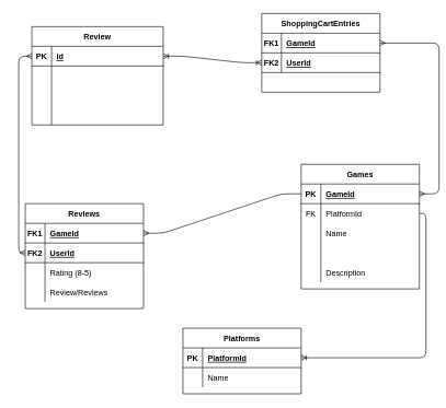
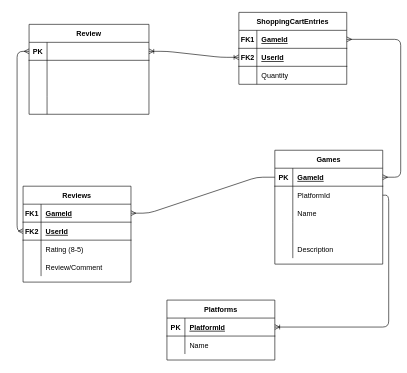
  <mxCell id="0" />
  <mxCell id="1" parent="0" />
  <mxCell id="2" value="Review" style="shape=table;startSize=30;container=1;collapsible=1;childLayout=tableLayout;fixedRows=1;rowLines=0;fontStyle=1;align=center;resizeLast=1;" vertex="1" parent="1"><mxGeometry x="30" y="40" width="200" height="150" as="geometry" /></mxCell>
  <mxCell id="3" value="" style="shape=partialRectangle;collapsible=0;dropTarget=0;pointerEvents=0;fillColor=none;top=0;left=0;bottom=1;right=0;points=[[0,0.5],[1,0.5]];portConstraint=eastwest;" vertex="1" parent="2"><mxGeometry y="30" width="200" height="30" as="geometry" /></mxCell>
  <mxCell id="4" value="PK" style="shape=partialRectangle;connectable=0;fillColor=none;top=0;left=0;bottom=0;right=0;fontStyle=1;overflow=hidden;" vertex="1" parent="3"><mxGeometry width="30" height="30" as="geometry" /></mxCell>
- <mxCell id="5" value="id" style="shape=partialRectangle;connectable=0;fillColor=none;top=0;left=0;bottom=0;right=0;align=left;spacingLeft=6;fontStyle=5;overflow=hidden;" vertex="1" parent="3"><mxGeometry x="30" width="170" height="30" as="geometry" /></mxCell>
  <mxCell id="6" value="" style="shape=partialRectangle;collapsible=0;dropTarget=0;pointerEvents=0;fillColor=none;top=0;left=0;bottom=0;right=0;points=[[0,0.5],[1,0.5]];portConstraint=eastwest;" vertex="1" parent="2"><mxGeometry y="60" width="200" height="30" as="geometry" /></mxCell>
  <mxCell id="7" value="" style="shape=partialRectangle;connectable=0;fillColor=none;top=0;left=0;bottom=0;right=0;editable=1;overflow=hidden;" vertex="1" parent="6"><mxGeometry width="30" height="30" as="geometry" /></mxCell>
  <mxCell id="8" value="" style="shape=partialRectangle;collapsible=0;dropTarget=0;pointerEvents=0;fillColor=none;top=0;left=0;bottom=0;right=0;points=[[0,0.5],[1,0.5]];portConstraint=eastwest;" vertex="1" parent="2"><mxGeometry y="90" width="200" height="30" as="geometry" /></mxCell>
  <mxCell id="9" value="" style="shape=partialRectangle;connectable=0;fillColor=none;top=0;left=0;bottom=0;right=0;editable=1;overflow=hidden;" vertex="1" parent="8"><mxGeometry width="30" height="30" as="geometry" /></mxCell>
  <mxCell id="10" value="" style="shape=partialRectangle;connectable=0;fillColor=none;top=0;left=0;bottom=0;right=0;align=left;spacingLeft=6;overflow=hidden;" vertex="1" parent="8"><mxGeometry x="30" width="170" height="30" as="geometry" /></mxCell>
  <mxCell id="11" value="" style="shape=partialRectangle;collapsible=0;dropTarget=0;pointerEvents=0;fillColor=none;top=0;left=0;bottom=0;right=0;points=[[0,0.5],[1,0.5]];portConstraint=eastwest;" vertex="1" parent="2"><mxGeometry y="120" width="200" height="30" as="geometry" /></mxCell>
  <mxCell id="12" value="" style="shape=partialRectangle;connectable=0;fillColor=none;top=0;left=0;bottom=0;right=0;editable=1;overflow=hidden;" vertex="1" parent="11"><mxGeometry width="30" height="30" as="geometry" /></mxCell>
  <mxCell id="13" value="" style="shape=partialRectangle;connectable=0;fillColor=none;top=0;left=0;bottom=0;right=0;align=left;spacingLeft=6;overflow=hidden;" vertex="1" parent="11"><mxGeometry x="30" width="170" height="30" as="geometry" /></mxCell>
  <mxCell id="14" value="Games" style="shape=table;startSize=30;container=1;collapsible=1;childLayout=tableLayout;fixedRows=1;rowLines=0;fontStyle=1;align=center;resizeLast=1;" vertex="1" parent="1"><mxGeometry x="440" y="250" width="180" height="190" as="geometry" /></mxCell>
  <mxCell id="15" value="" style="shape=partialRectangle;collapsible=0;dropTarget=0;pointerEvents=0;fillColor=none;top=0;left=0;bottom=1;right=0;points=[[0,0.5],[1,0.5]];portConstraint=eastwest;" vertex="1" parent="14"><mxGeometry y="30" width="180" height="30" as="geometry" /></mxCell>
  <mxCell id="16" value="PK" style="shape=partialRectangle;connectable=0;fillColor=none;top=0;left=0;bottom=0;right=0;fontStyle=1;overflow=hidden;" vertex="1" parent="15"><mxGeometry width="30" height="30" as="geometry" /></mxCell>
  <mxCell id="17" value="GameId" style="shape=partialRectangle;connectable=0;fillColor=none;top=0;left=0;bottom=0;right=0;align=left;spacingLeft=6;fontStyle=5;overflow=hidden;" vertex="1" parent="15"><mxGeometry x="30" width="150" height="30" as="geometry" /></mxCell>
  <mxCell id="18" value="" style="shape=partialRectangle;collapsible=0;dropTarget=0;pointerEvents=0;fillColor=none;top=0;left=0;bottom=0;right=0;points=[[0,0.5],[1,0.5]];portConstraint=eastwest;" vertex="1" parent="14"><mxGeometry y="60" width="180" height="30" as="geometry" /></mxCell>
- <mxCell id="19" value="FK" style="shape=partialRectangle;connectable=0;fillColor=none;top=0;left=0;bottom=0;right=0;fontStyle=0;overflow=hidden;" vertex="1" parent="18"><mxGeometry width="30" height="30" as="geometry" /></mxCell>
  <mxCell id="20" value="PlatformId" style="shape=partialRectangle;connectable=0;fillColor=none;top=0;left=0;bottom=0;right=0;align=left;spacingLeft=6;fontStyle=0;overflow=hidden;" vertex="1" parent="18"><mxGeometry x="30" width="150" height="30" as="geometry" /></mxCell>
  <mxCell id="21" value="" style="shape=partialRectangle;collapsible=0;dropTarget=0;pointerEvents=0;fillColor=none;top=0;left=0;bottom=0;right=0;points=[[0,0.5],[1,0.5]];portConstraint=eastwest;" vertex="1" parent="14"><mxGeometry y="90" width="180" height="30" as="geometry" /></mxCell>
  <mxCell id="22" value="" style="shape=partialRectangle;connectable=0;fillColor=none;top=0;left=0;bottom=0;right=0;editable=1;overflow=hidden;" vertex="1" parent="21"><mxGeometry width="30" height="30" as="geometry" /></mxCell>
  <mxCell id="23" value="Name" style="shape=partialRectangle;connectable=0;fillColor=none;top=0;left=0;bottom=0;right=0;align=left;spacingLeft=6;overflow=hidden;" vertex="1" parent="21"><mxGeometry x="30" width="150" height="30" as="geometry" /></mxCell>
  <mxCell id="24" value="" style="shape=partialRectangle;collapsible=0;dropTarget=0;pointerEvents=0;fillColor=none;top=0;left=0;bottom=0;right=0;points=[[0,0.5],[1,0.5]];portConstraint=eastwest;" vertex="1" parent="14"><mxGeometry y="120" width="180" height="30" as="geometry" /></mxCell>
  <mxCell id="25" value="" style="shape=partialRectangle;connectable=0;fillColor=none;top=0;left=0;bottom=0;right=0;editable=1;overflow=hidden;" vertex="1" parent="24"><mxGeometry width="30" height="30" as="geometry" /></mxCell>
  <mxCell id="26" value="" style="shape=partialRectangle;collapsible=0;dropTarget=0;pointerEvents=0;fillColor=none;top=0;left=0;bottom=0;right=0;points=[[0,0.5],[1,0.5]];portConstraint=eastwest;" vertex="1" parent="14"><mxGeometry y="150" width="180" height="30" as="geometry" /></mxCell>
  <mxCell id="27" value="" style="shape=partialRectangle;connectable=0;fillColor=none;top=0;left=0;bottom=0;right=0;editable=1;overflow=hidden;" vertex="1" parent="26"><mxGeometry width="30" height="30" as="geometry" /></mxCell>
  <mxCell id="28" value="Description" style="shape=partialRectangle;connectable=0;fillColor=none;top=0;left=0;bottom=0;right=0;align=left;spacingLeft=6;overflow=hidden;" vertex="1" parent="26"><mxGeometry x="30" width="150" height="30" as="geometry" /></mxCell>
  <mxCell id="29" value="ShoppingCartEntries" style="shape=table;startSize=30;container=1;collapsible=1;childLayout=tableLayout;fixedRows=1;rowLines=0;fontStyle=1;align=center;resizeLast=1;" vertex="1" parent="1"><mxGeometry x="380" y="20" width="180" height="120" as="geometry" /></mxCell>
  <mxCell id="30" value="" style="shape=partialRectangle;collapsible=0;dropTarget=0;pointerEvents=0;fillColor=none;top=0;left=0;bottom=1;right=0;points=[[0,0.5],[1,0.5]];portConstraint=eastwest;" vertex="1" parent="29"><mxGeometry y="30" width="180" height="30" as="geometry" /></mxCell>
  <mxCell id="31" value="FK1" style="shape=partialRectangle;connectable=0;fillColor=none;top=0;left=0;bottom=0;right=0;fontStyle=1;overflow=hidden;" vertex="1" parent="30"><mxGeometry width="30" height="30" as="geometry" /></mxCell>
  <mxCell id="32" value="GameId" style="shape=partialRectangle;connectable=0;fillColor=none;top=0;left=0;bottom=0;right=0;align=left;spacingLeft=6;fontStyle=5;overflow=hidden;" vertex="1" parent="30"><mxGeometry x="30" width="150" height="30" as="geometry" /></mxCell>
  <mxCell id="33" value="" style="shape=partialRectangle;collapsible=0;dropTarget=0;pointerEvents=0;fillColor=none;top=0;left=0;bottom=1;right=0;points=[[0,0.5],[1,0.5]];portConstraint=eastwest;" vertex="1" parent="29"><mxGeometry y="60" width="180" height="30" as="geometry" /></mxCell>
  <mxCell id="34" value="FK2" style="shape=partialRectangle;connectable=0;fillColor=none;top=0;left=0;bottom=0;right=0;fontStyle=1;overflow=hidden;" vertex="1" parent="33"><mxGeometry width="30" height="30" as="geometry" /></mxCell>
  <mxCell id="35" value="UserId" style="shape=partialRectangle;connectable=0;fillColor=none;top=0;left=0;bottom=0;right=0;align=left;spacingLeft=6;fontStyle=5;overflow=hidden;" vertex="1" parent="33"><mxGeometry x="30" width="150" height="30" as="geometry" /></mxCell>
  <mxCell id="36" value="" style="shape=partialRectangle;collapsible=0;dropTarget=0;pointerEvents=0;fillColor=none;top=0;left=0;bottom=0;right=0;points=[[0,0.5],[1,0.5]];portConstraint=eastwest;" vertex="1" parent="29"><mxGeometry y="90" width="180" height="30" as="geometry" /></mxCell>
  <mxCell id="37" value="" style="shape=partialRectangle;connectable=0;fillColor=none;top=0;left=0;bottom=0;right=0;editable=1;overflow=hidden;" vertex="1" parent="36"><mxGeometry width="30" height="30" as="geometry" /></mxCell>
+ <mxCell id="38" value="Quantity" style="shape=partialRectangle;connectable=0;fillColor=none;top=0;left=0;bottom=0;right=0;align=left;spacingLeft=6;overflow=hidden;" vertex="1" parent="36"><mxGeometry x="30" width="150" height="30" as="geometry" /></mxCell>
  <mxCell id="39" value="Reviews" style="shape=table;startSize=30;container=1;collapsible=1;childLayout=tableLayout;fixedRows=1;rowLines=0;fontStyle=1;align=center;resizeLast=1;" vertex="1" parent="1"><mxGeometry x="20" y="310" width="180" height="160" as="geometry" /></mxCell>
  <mxCell id="40" value="" style="shape=partialRectangle;collapsible=0;dropTarget=0;pointerEvents=0;fillColor=none;top=0;left=0;bottom=1;right=0;points=[[0,0.5],[1,0.5]];portConstraint=eastwest;" vertex="1" parent="39"><mxGeometry y="30" width="180" height="30" as="geometry" /></mxCell>
  <mxCell id="41" value="FK1" style="shape=partialRectangle;connectable=0;fillColor=none;top=0;left=0;bottom=0;right=0;fontStyle=1;overflow=hidden;" vertex="1" parent="40"><mxGeometry width="30" height="30" as="geometry" /></mxCell>
  <mxCell id="42" value="GameId" style="shape=partialRectangle;connectable=0;fillColor=none;top=0;left=0;bottom=0;right=0;align=left;spacingLeft=6;fontStyle=5;overflow=hidden;" vertex="1" parent="40"><mxGeometry x="30" width="150" height="30" as="geometry" /></mxCell>
  <mxCell id="43" value="" style="shape=partialRectangle;collapsible=0;dropTarget=0;pointerEvents=0;fillColor=none;top=0;left=0;bottom=1;right=0;points=[[0,0.5],[1,0.5]];portConstraint=eastwest;" vertex="1" parent="39"><mxGeometry y="60" width="180" height="30" as="geometry" /></mxCell>
  <mxCell id="44" value="FK2" style="shape=partialRectangle;connectable=0;fillColor=none;top=0;left=0;bottom=0;right=0;fontStyle=1;overflow=hidden;" vertex="1" parent="43"><mxGeometry width="30" height="30" as="geometry" /></mxCell>
  <mxCell id="45" value="UserId" style="shape=partialRectangle;connectable=0;fillColor=none;top=0;left=0;bottom=0;right=0;align=left;spacingLeft=6;fontStyle=5;overflow=hidden;" vertex="1" parent="43"><mxGeometry x="30" width="150" height="30" as="geometry" /></mxCell>
  <mxCell id="46" value="" style="shape=partialRectangle;collapsible=0;dropTarget=0;pointerEvents=0;fillColor=none;top=0;left=0;bottom=0;right=0;points=[[0,0.5],[1,0.5]];portConstraint=eastwest;" vertex="1" parent="39"><mxGeometry y="90" width="180" height="30" as="geometry" /></mxCell>
  <mxCell id="47" value="" style="shape=partialRectangle;connectable=0;fillColor=none;top=0;left=0;bottom=0;right=0;editable=1;overflow=hidden;" vertex="1" parent="46"><mxGeometry width="30" height="30" as="geometry" /></mxCell>
  <mxCell id="48" value="Rating (8-5)" style="shape=partialRectangle;connectable=0;fillColor=none;top=0;left=0;bottom=0;right=0;align=left;spacingLeft=6;overflow=hidden;" vertex="1" parent="46"><mxGeometry x="30" width="150" height="30" as="geometry" /></mxCell>
  <mxCell id="49" value="" style="shape=partialRectangle;collapsible=0;dropTarget=0;pointerEvents=0;fillColor=none;top=0;left=0;bottom=0;right=0;points=[[0,0.5],[1,0.5]];portConstraint=eastwest;" vertex="1" parent="39"><mxGeometry y="120" width="180" height="30" as="geometry" /></mxCell>
  <mxCell id="50" value="" style="shape=partialRectangle;connectable=0;fillColor=none;top=0;left=0;bottom=0;right=0;fontStyle=0;overflow=hidden;" vertex="1" parent="49"><mxGeometry width="30" height="30" as="geometry" /></mxCell>
- <mxCell id="51" value="Review/Reviews" style="shape=partialRectangle;connectable=0;fillColor=none;top=0;left=0;bottom=0;right=0;align=left;spacingLeft=6;fontStyle=0;overflow=hidden;" vertex="1" parent="49"><mxGeometry x="30" width="150" height="30" as="geometry" /></mxCell>
+ <mxCell id="51" value="Review/Comment" style="shape=partialRectangle;connectable=0;fillColor=none;top=0;left=0;bottom=0;right=0;align=left;spacingLeft=6;fontStyle=0;overflow=hidden;" vertex="1" parent="49"><mxGeometry x="30" width="150" height="30" as="geometry" /></mxCell>
  <mxCell id="52" value="" style="edgeStyle=entityRelationEdgeStyle;fontSize=12;html=1;endArrow=ERoneToMany;startArrow=ERoneToMany;entryX=0;entryY=0.5;entryDx=0;entryDy=0;exitX=1;exitY=0.5;exitDx=0;exitDy=0;" edge="1" parent="1" source="3" target="33"><mxGeometry width="100" height="100" relative="1" as="geometry"><mxPoint x="220" y="60" as="sourcePoint" /><mxPoint x="320" y="-40" as="targetPoint" /></mxGeometry></mxCell>
  <mxCell id="53" value="" style="edgeStyle=entityRelationEdgeStyle;fontSize=12;html=1;endArrow=ERmany;startArrow=ERmany;exitX=1;exitY=0.5;exitDx=0;exitDy=0;" edge="1" parent="1" source="30" target="15"><mxGeometry width="100" height="100" relative="1" as="geometry"><mxPoint x="220" y="310" as="sourcePoint" /><mxPoint x="650" y="140" as="targetPoint" /></mxGeometry></mxCell>
  <mxCell id="54" value="" style="edgeStyle=entityRelationEdgeStyle;fontSize=12;html=1;endArrow=ERmany;exitX=0;exitY=0.5;exitDx=0;exitDy=0;entryX=1;entryY=0.5;entryDx=0;entryDy=0;" edge="1" parent="1" source="15" target="40"><mxGeometry width="100" height="100" relative="1" as="geometry"><mxPoint x="290" y="300" as="sourcePoint" /><mxPoint x="390" y="200" as="targetPoint" /></mxGeometry></mxCell>
  <mxCell id="55" value="" style="edgeStyle=entityRelationEdgeStyle;fontSize=12;html=1;endArrow=ERmandOne;startArrow=ERmandOne;entryX=0;entryY=0.5;entryDx=0;entryDy=0;exitX=0;exitY=0.5;exitDx=0;exitDy=0;strokeColor=none;" edge="1" parent="1" source="3"><mxGeometry width="100" height="100" relative="1" as="geometry"><mxPoint x="-30" y="460" as="sourcePoint" /><mxPoint x="20" y="425" as="targetPoint" /></mxGeometry></mxCell>
  <mxCell id="56" value="Platforms" style="shape=table;startSize=30;container=1;collapsible=1;childLayout=tableLayout;fixedRows=1;rowLines=0;fontStyle=1;align=center;resizeLast=1;" vertex="1" parent="1"><mxGeometry x="260" y="500" width="180" height="100" as="geometry" /></mxCell>
  <mxCell id="57" value="" style="shape=partialRectangle;collapsible=0;dropTarget=0;pointerEvents=0;fillColor=none;top=0;left=0;bottom=1;right=0;points=[[0,0.5],[1,0.5]];portConstraint=eastwest;" vertex="1" parent="56"><mxGeometry y="30" width="180" height="30" as="geometry" /></mxCell>
  <mxCell id="58" value="PK" style="shape=partialRectangle;connectable=0;fillColor=none;top=0;left=0;bottom=0;right=0;fontStyle=1;overflow=hidden;" vertex="1" parent="57"><mxGeometry width="30" height="30" as="geometry" /></mxCell>
  <mxCell id="59" value="PlatformId" style="shape=partialRectangle;connectable=0;fillColor=none;top=0;left=0;bottom=0;right=0;align=left;spacingLeft=6;fontStyle=5;overflow=hidden;" vertex="1" parent="57"><mxGeometry x="30" width="150" height="30" as="geometry" /></mxCell>
  <mxCell id="60" value="" style="shape=partialRectangle;collapsible=0;dropTarget=0;pointerEvents=0;fillColor=none;top=0;left=0;bottom=0;right=0;points=[[0,0.5],[1,0.5]];portConstraint=eastwest;" vertex="1" parent="56"><mxGeometry y="60" width="180" height="30" as="geometry" /></mxCell>
  <mxCell id="61" value="" style="shape=partialRectangle;connectable=0;fillColor=none;top=0;left=0;bottom=0;right=0;editable=1;overflow=hidden;" vertex="1" parent="60"><mxGeometry width="30" height="30" as="geometry" /></mxCell>
  <mxCell id="62" value="Name" style="shape=partialRectangle;connectable=0;fillColor=none;top=0;left=0;bottom=0;right=0;align=left;spacingLeft=6;overflow=hidden;" vertex="1" parent="60"><mxGeometry x="30" width="150" height="30" as="geometry" /></mxCell>
  <mxCell id="63" value="" style="edgeStyle=orthogonalEdgeStyle;fontSize=12;html=1;endArrow=ERoneToMany;entryX=1;entryY=0.5;entryDx=0;entryDy=0;exitX=1;exitY=0.5;exitDx=0;exitDy=0;" edge="1" parent="1" source="18" target="57"><mxGeometry width="100" height="100" relative="1" as="geometry"><mxPoint x="340" y="650" as="sourcePoint" /><mxPoint x="440" y="550" as="targetPoint" /></mxGeometry></mxCell>
  <mxCell id="64" value="" style="edgeStyle=orthogonalEdgeStyle;fontSize=12;html=1;endArrow=ERmany;startArrow=ERmany;exitX=0;exitY=0.5;exitDx=0;exitDy=0;entryX=0;entryY=0.5;entryDx=0;entryDy=0;" edge="1" parent="1" source="3" target="43"><mxGeometry width="100" height="100" relative="1" as="geometry"><mxPoint x="-80" y="480" as="sourcePoint" /><mxPoint x="20" y="390" as="targetPoint" /></mxGeometry></mxCell>
